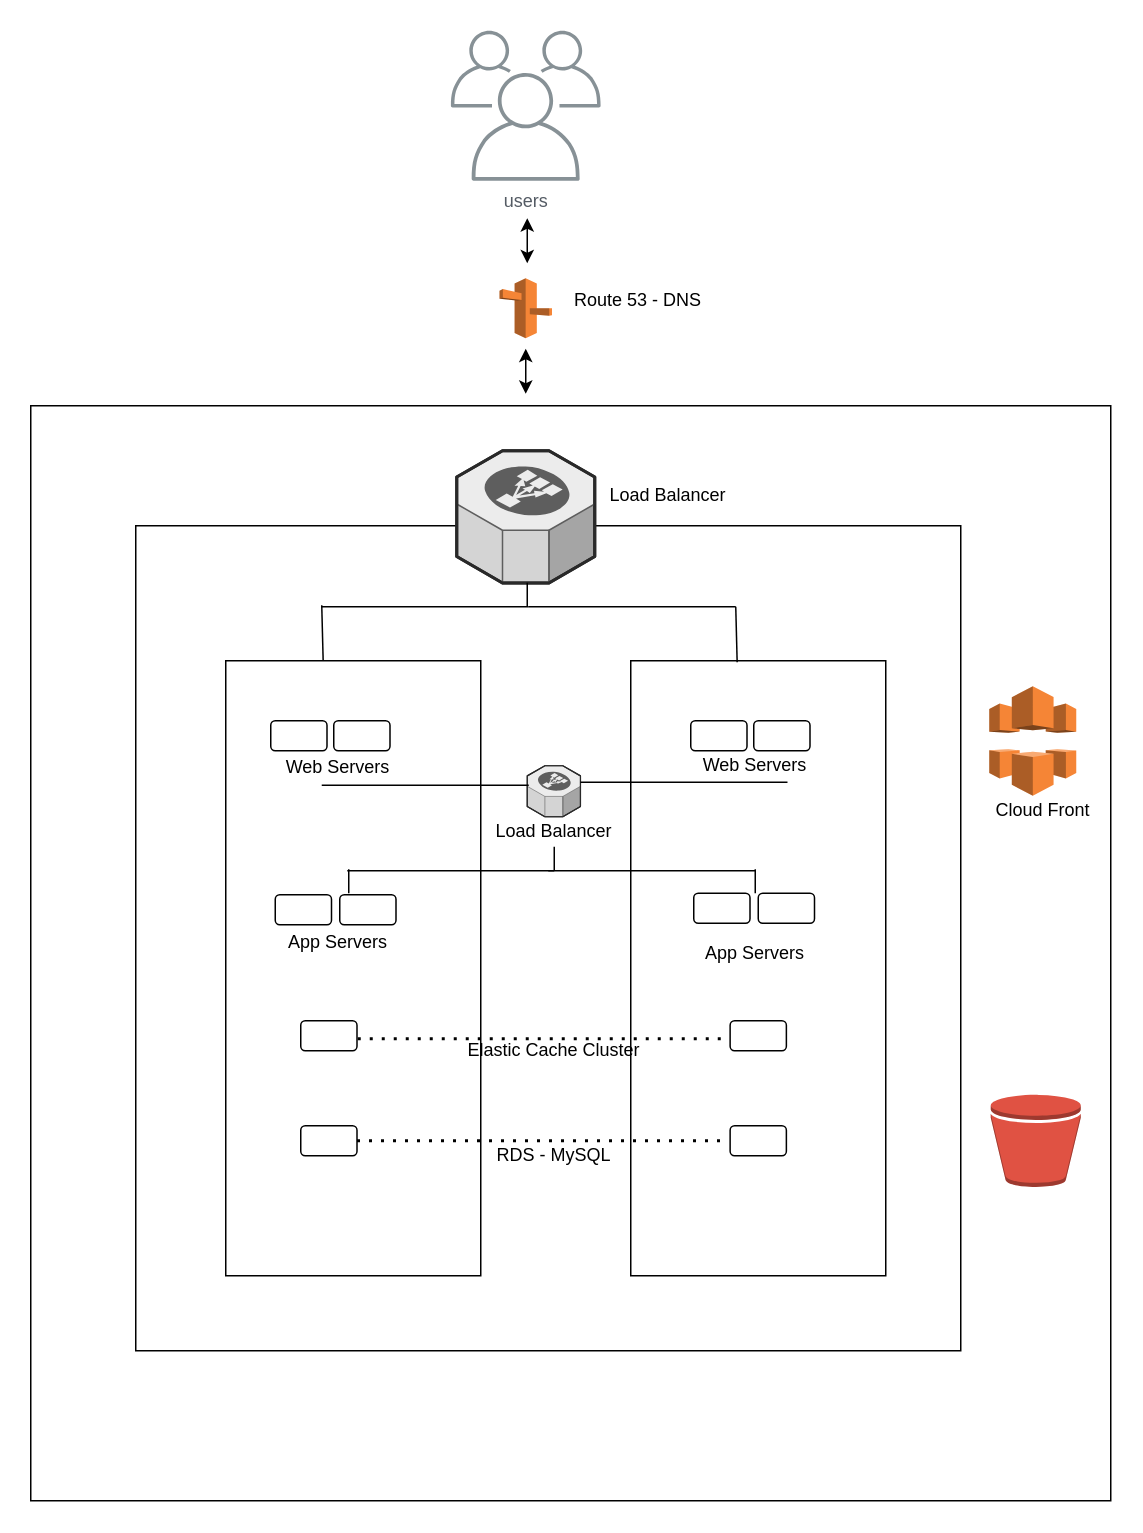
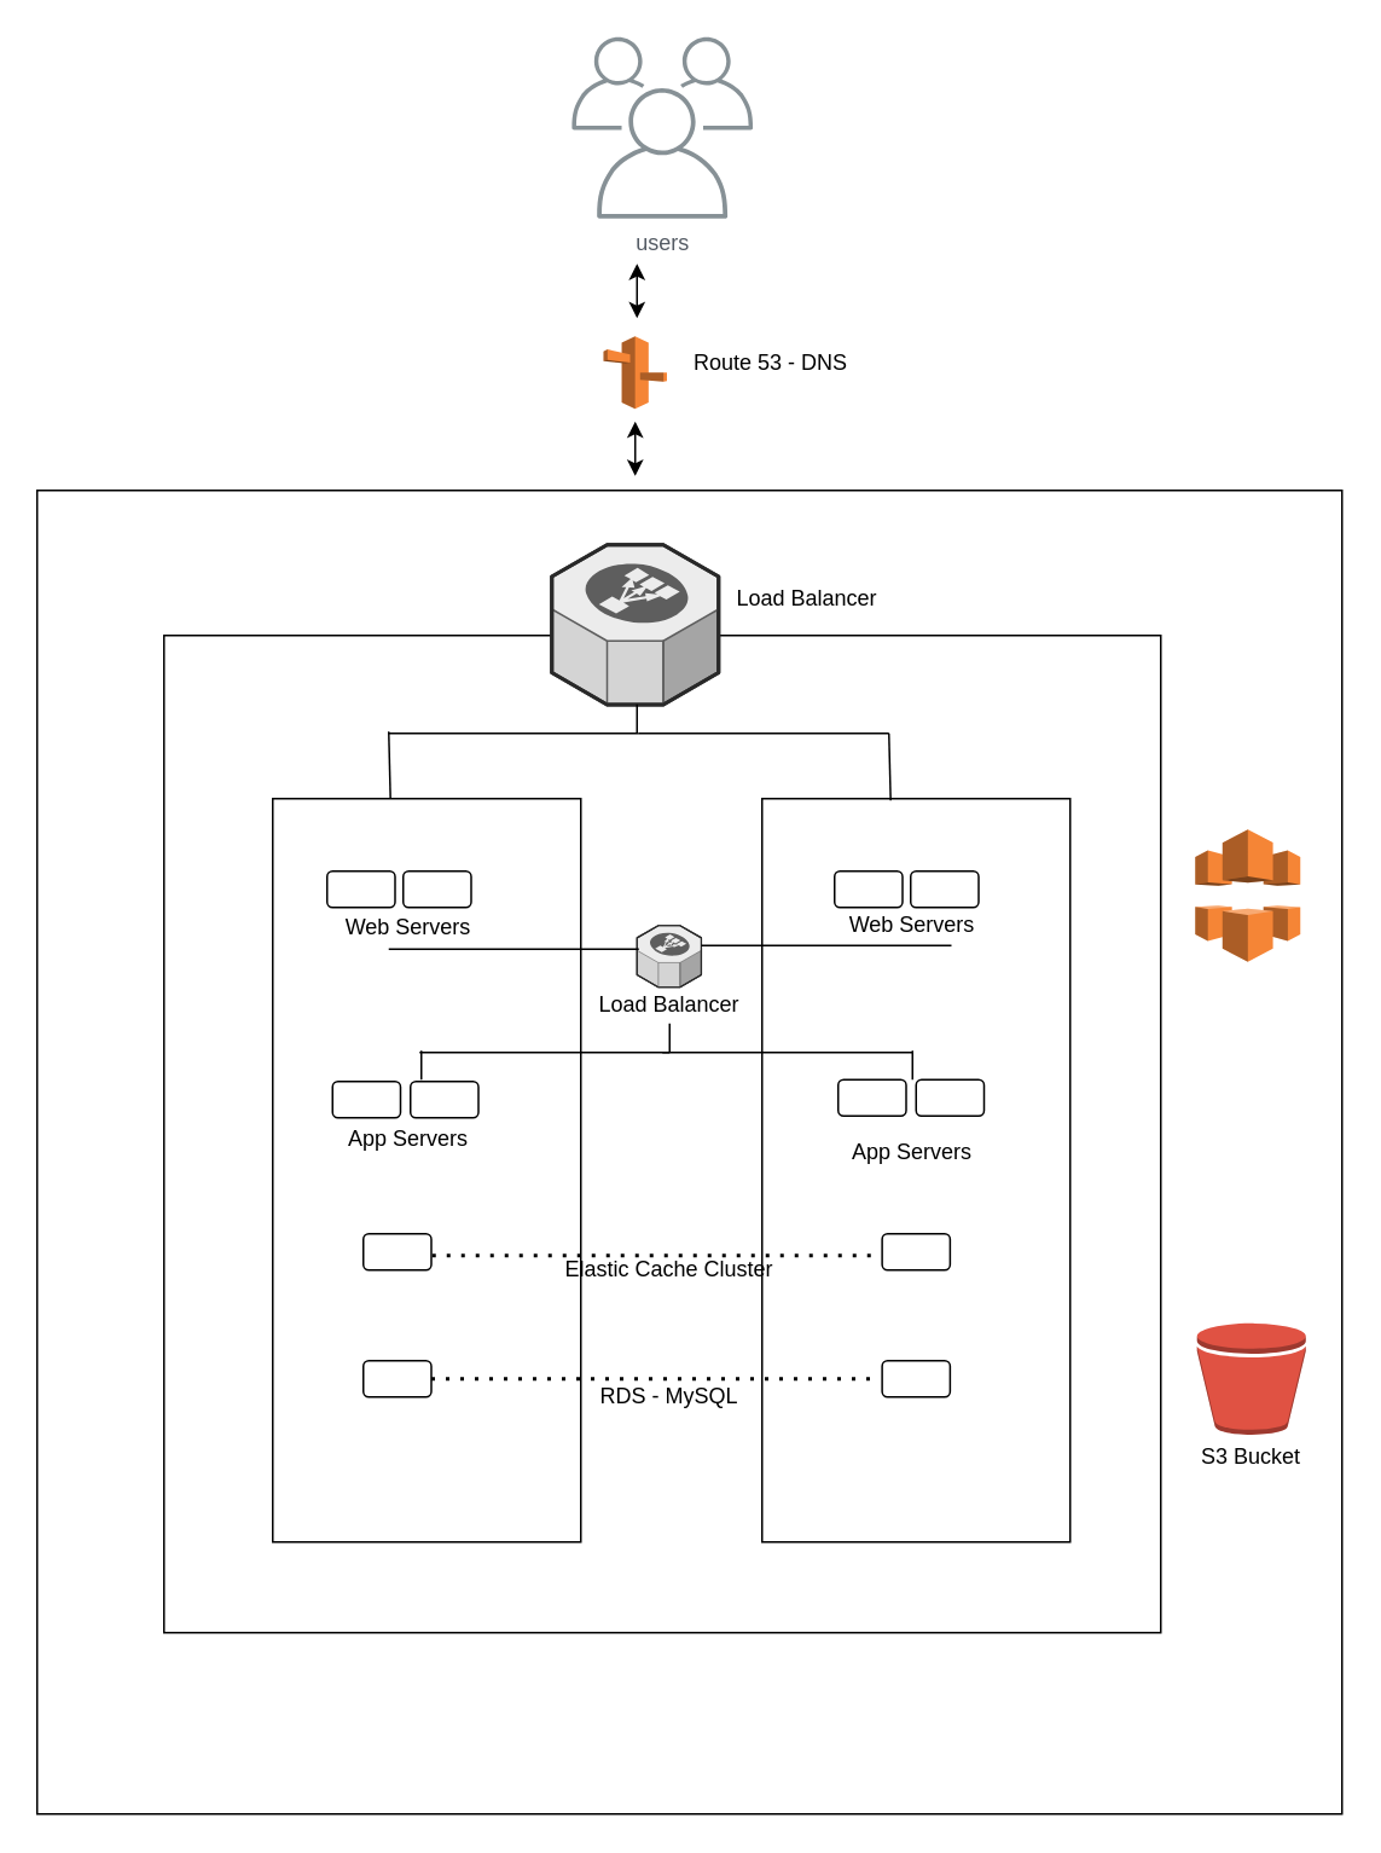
  <mxCell id="0" />
  <mxCell id="1" parent="0" />
- <mxCell id="2" value="users" style="outlineConnect=0;gradientColor=none;fontColor=#545B64;strokeColor=none;fillColor=#879196;dashed=0;verticalLabelPosition=bottom;verticalAlign=top;align=center;html=1;fontSize=12;fontStyle=0;aspect=fixed;shape=mxgraph.aws4.illustration_users;pointerEvents=1" vertex="1" parent="1"><mxGeometry x="300" y="20" width="100" height="100" as="geometry" /></mxCell>
+ <mxCell id="2" value="users" style="outlineConnect=0;gradientColor=none;fontColor=#545B64;strokeColor=none;fillColor=#879196;dashed=0;verticalLabelPosition=bottom;verticalAlign=top;align=center;html=1;fontSize=12;fontStyle=0;aspect=fixed;shape=mxgraph.aws4.illustration_users;pointerEvents=1" vertex="1" parent="1"><mxGeometry x="315" y="20" width="100" height="100" as="geometry" /></mxCell>
  <mxCell id="3" value="" style="outlineConnect=0;dashed=0;verticalLabelPosition=bottom;verticalAlign=top;align=center;html=1;shape=mxgraph.aws3.route_53;fillColor=#F58536;gradientColor=none;" vertex="1" parent="1"><mxGeometry x="332.5" y="185" width="35" height="40" as="geometry" /></mxCell>
  <mxCell id="4" value="" style="rounded=0;whiteSpace=wrap;html=1;" vertex="1" parent="1"><mxGeometry x="20" y="270" width="720" height="730" as="geometry" /></mxCell>
  <mxCell id="5" value="" style="whiteSpace=wrap;html=1;aspect=fixed;" vertex="1" parent="1"><mxGeometry x="90" y="350" width="550" height="550" as="geometry" /></mxCell>
  <mxCell id="6" value="" style="verticalLabelPosition=bottom;html=1;verticalAlign=top;strokeWidth=1;align=center;outlineConnect=0;dashed=0;outlineConnect=0;shape=mxgraph.aws3d.elasticLoadBalancing;fillColor=#ECECEC;strokeColor=#5E5E5E;aspect=fixed;" vertex="1" parent="1"><mxGeometry x="304" y="300" width="92" height="88.17" as="geometry" /></mxCell>
  <mxCell id="7" value="" style="rounded=0;whiteSpace=wrap;html=1;" vertex="1" parent="1"><mxGeometry x="150" y="440" width="170" height="410" as="geometry" /></mxCell>
  <mxCell id="8" value="" style="rounded=0;whiteSpace=wrap;html=1;" vertex="1" parent="1"><mxGeometry x="420" y="440" width="170" height="410" as="geometry" /></mxCell>
  <mxCell id="9" value="" style="rounded=1;whiteSpace=wrap;html=1;" vertex="1" parent="1"><mxGeometry x="180" y="480" width="37.5" height="20" as="geometry" /></mxCell>
  <mxCell id="10" value="" style="rounded=1;whiteSpace=wrap;html=1;" vertex="1" parent="1"><mxGeometry x="222" y="480" width="37.5" height="20" as="geometry" /></mxCell>
  <mxCell id="11" value="" style="rounded=1;whiteSpace=wrap;html=1;" vertex="1" parent="1"><mxGeometry x="460" y="480" width="37.5" height="20" as="geometry" /></mxCell>
  <mxCell id="12" value="" style="rounded=1;whiteSpace=wrap;html=1;" vertex="1" parent="1"><mxGeometry x="502" y="480" width="37.5" height="20" as="geometry" /></mxCell>
  <mxCell id="13" value="" style="rounded=1;whiteSpace=wrap;html=1;" vertex="1" parent="1"><mxGeometry x="183" y="596" width="37.5" height="20" as="geometry" /></mxCell>
  <mxCell id="14" value="" style="rounded=1;whiteSpace=wrap;html=1;" vertex="1" parent="1"><mxGeometry x="226" y="596" width="37.5" height="20" as="geometry" /></mxCell>
  <mxCell id="15" value="" style="rounded=1;whiteSpace=wrap;html=1;" vertex="1" parent="1"><mxGeometry x="462" y="595" width="37.5" height="20" as="geometry" /></mxCell>
  <mxCell id="16" value="" style="rounded=1;whiteSpace=wrap;html=1;" vertex="1" parent="1"><mxGeometry x="505" y="595" width="37.5" height="20" as="geometry" /></mxCell>
  <mxCell id="17" value="" style="verticalLabelPosition=bottom;html=1;verticalAlign=top;strokeWidth=1;align=center;outlineConnect=0;dashed=0;outlineConnect=0;shape=mxgraph.aws3d.elasticLoadBalancing;fillColor=#ECECEC;strokeColor=#5E5E5E;aspect=fixed;" vertex="1" parent="1"><mxGeometry x="351" y="510" width="35.48" height="34" as="geometry" /></mxCell>
  <mxCell id="18" value="" style="rounded=1;whiteSpace=wrap;html=1;" vertex="1" parent="1"><mxGeometry x="200" y="680" width="37.5" height="20" as="geometry" /></mxCell>
  <mxCell id="19" value="" style="rounded=1;whiteSpace=wrap;html=1;" vertex="1" parent="1"><mxGeometry x="486.25" y="680" width="37.5" height="20" as="geometry" /></mxCell>
  <mxCell id="20" value="" style="rounded=1;whiteSpace=wrap;html=1;" vertex="1" parent="1"><mxGeometry x="200" y="750" width="37.5" height="20" as="geometry" /></mxCell>
  <mxCell id="21" value="" style="rounded=1;whiteSpace=wrap;html=1;" vertex="1" parent="1"><mxGeometry x="486.25" y="750" width="37.5" height="20" as="geometry" /></mxCell>
  <mxCell id="22" value="" style="outlineConnect=0;dashed=0;verticalLabelPosition=bottom;verticalAlign=top;align=center;html=1;shape=mxgraph.aws3.bucket;fillColor=#E05243;gradientColor=none;" vertex="1" parent="1"><mxGeometry x="660" y="729.25" width="60" height="61.5" as="geometry" /></mxCell>
  <mxCell id="23" value="" style="outlineConnect=0;dashed=0;verticalLabelPosition=bottom;verticalAlign=top;align=center;html=1;shape=mxgraph.aws3.cloudfront;fillColor=#F58536;gradientColor=none;" vertex="1" parent="1"><mxGeometry x="659" y="457" width="58" height="73" as="geometry" /></mxCell>
  <mxCell id="24" value="Load Balancer" style="text;html=1;strokeColor=none;fillColor=none;align=center;verticalAlign=middle;whiteSpace=wrap;rounded=0;" vertex="1" parent="1"><mxGeometry x="400" y="320" width="90" height="20" as="geometry" /></mxCell>
  <mxCell id="25" value="Route 53 - DNS" style="text;html=1;strokeColor=none;fillColor=none;align=center;verticalAlign=middle;whiteSpace=wrap;rounded=0;" vertex="1" parent="1"><mxGeometry x="380.48" y="190" width="90" height="20" as="geometry" /></mxCell>
  <mxCell id="26" value="" style="endArrow=classic;startArrow=classic;html=1;" edge="1" parent="1"><mxGeometry width="50" height="50" relative="1" as="geometry"><mxPoint x="351" y="175" as="sourcePoint" /><mxPoint x="351" y="145" as="targetPoint" /></mxGeometry></mxCell>
  <mxCell id="27" value="" style="endArrow=classic;startArrow=classic;html=1;" edge="1" parent="1"><mxGeometry width="50" height="50" relative="1" as="geometry"><mxPoint x="350" y="262" as="sourcePoint" /><mxPoint x="350" y="232" as="targetPoint" /></mxGeometry></mxCell>
  <mxCell id="28" value="Web Servers" style="text;html=1;strokeColor=none;fillColor=none;align=center;verticalAlign=middle;whiteSpace=wrap;rounded=0;" vertex="1" parent="1"><mxGeometry x="180" y="501" width="90" height="20" as="geometry" /></mxCell>
  <mxCell id="29" value="Web Servers" style="text;html=1;strokeColor=none;fillColor=none;align=center;verticalAlign=middle;whiteSpace=wrap;rounded=0;" vertex="1" parent="1"><mxGeometry x="457.5" y="500" width="90" height="20" as="geometry" /></mxCell>
  <mxCell id="30" value="App Servers" style="text;html=1;strokeColor=none;fillColor=none;align=center;verticalAlign=middle;whiteSpace=wrap;rounded=0;" vertex="1" parent="1"><mxGeometry x="180" y="618" width="90" height="20" as="geometry" /></mxCell>
  <mxCell id="31" value="App Servers" style="text;html=1;strokeColor=none;fillColor=none;align=center;verticalAlign=middle;whiteSpace=wrap;rounded=0;" vertex="1" parent="1"><mxGeometry x="457.5" y="625" width="90" height="20" as="geometry" /></mxCell>
  <mxCell id="32" value="Elastic Cache Cluster" style="text;html=1;strokeColor=none;fillColor=none;align=center;verticalAlign=middle;whiteSpace=wrap;rounded=0;" vertex="1" parent="1"><mxGeometry x="303.74" y="690" width="130" height="20" as="geometry" /></mxCell>
  <mxCell id="33" value="" style="endArrow=none;dashed=1;html=1;dashPattern=1 3;strokeWidth=2;" edge="1" parent="1"><mxGeometry width="50" height="50" relative="1" as="geometry"><mxPoint x="238" y="692" as="sourcePoint" /><mxPoint x="486" y="692" as="targetPoint" /></mxGeometry></mxCell>
  <mxCell id="34" value="" style="endArrow=none;dashed=1;html=1;dashPattern=1 3;strokeWidth=2;" edge="1" parent="1"><mxGeometry width="50" height="50" relative="1" as="geometry"><mxPoint x="237.5" y="760" as="sourcePoint" /><mxPoint x="485.5" y="760" as="targetPoint" /></mxGeometry></mxCell>
  <mxCell id="35" value="RDS - MySQL" style="text;html=1;strokeColor=none;fillColor=none;align=center;verticalAlign=middle;whiteSpace=wrap;rounded=0;" vertex="1" parent="1"><mxGeometry x="304" y="760" width="130" height="20" as="geometry" /></mxCell>
- <mxCell id="37" value="Cloud Front" style="text;html=1;strokeColor=none;fillColor=none;align=center;verticalAlign=middle;whiteSpace=wrap;rounded=0;" vertex="1" parent="1"><mxGeometry x="650" y="530" width="90" height="20" as="geometry" /></mxCell>
+ <mxCell id="36" value="S3 Bucket" style="text;html=1;strokeColor=none;fillColor=none;align=center;verticalAlign=middle;whiteSpace=wrap;rounded=0;" vertex="1" parent="1"><mxGeometry x="645" y="793" width="90" height="20" as="geometry" /></mxCell>
  <mxCell id="38" value="Load Balancer" style="text;html=1;strokeColor=none;fillColor=none;align=center;verticalAlign=middle;whiteSpace=wrap;rounded=0;" vertex="1" parent="1"><mxGeometry x="324" y="544" width="90" height="20" as="geometry" /></mxCell>
  <mxCell id="39" value="" style="endArrow=none;html=1;exitX=0.411;exitY=1.1;exitDx=0;exitDy=0;exitPerimeter=0;" edge="1" parent="1"><mxGeometry width="50" height="50" relative="1" as="geometry"><mxPoint x="213.99" y="523" as="sourcePoint" /><mxPoint x="352" y="523" as="targetPoint" /></mxGeometry></mxCell>
  <mxCell id="40" value="" style="endArrow=none;html=1;exitX=0.411;exitY=1.1;exitDx=0;exitDy=0;exitPerimeter=0;" edge="1" parent="1"><mxGeometry width="50" height="50" relative="1" as="geometry"><mxPoint x="386.48" y="521" as="sourcePoint" /><mxPoint x="524.49" y="521" as="targetPoint" /></mxGeometry></mxCell>
  <mxCell id="41" value="" style="endArrow=none;html=1;entryX=0.5;entryY=1;entryDx=0;entryDy=0;" edge="1" parent="1" target="38"><mxGeometry width="50" height="50" relative="1" as="geometry"><mxPoint x="369" y="580" as="sourcePoint" /><mxPoint x="410" y="580" as="targetPoint" /></mxGeometry></mxCell>
  <mxCell id="42" value="" style="endArrow=none;html=1;exitX=0.411;exitY=1.1;exitDx=0;exitDy=0;exitPerimeter=0;" edge="1" parent="1"><mxGeometry width="50" height="50" relative="1" as="geometry"><mxPoint x="231" y="580" as="sourcePoint" /><mxPoint x="369.01" y="580" as="targetPoint" /></mxGeometry></mxCell>
  <mxCell id="43" value="" style="endArrow=none;html=1;exitX=0.411;exitY=1.1;exitDx=0;exitDy=0;exitPerimeter=0;" edge="1" parent="1"><mxGeometry width="50" height="50" relative="1" as="geometry"><mxPoint x="365" y="580" as="sourcePoint" /><mxPoint x="503.01" y="580" as="targetPoint" /></mxGeometry></mxCell>
  <mxCell id="44" value="" style="endArrow=none;html=1;entryX=0.5;entryY=1;entryDx=0;entryDy=0;" edge="1" parent="1"><mxGeometry width="50" height="50" relative="1" as="geometry"><mxPoint x="232" y="595" as="sourcePoint" /><mxPoint x="232" y="579" as="targetPoint" /></mxGeometry></mxCell>
  <mxCell id="45" value="" style="endArrow=none;html=1;entryX=0.5;entryY=1;entryDx=0;entryDy=0;" edge="1" parent="1"><mxGeometry width="50" height="50" relative="1" as="geometry"><mxPoint x="503" y="595" as="sourcePoint" /><mxPoint x="503" y="579" as="targetPoint" /></mxGeometry></mxCell>
  <mxCell id="46" value="" style="endArrow=none;html=1;entryX=0.5;entryY=1;entryDx=0;entryDy=0;" edge="1" parent="1"><mxGeometry width="50" height="50" relative="1" as="geometry"><mxPoint x="351" y="404" as="sourcePoint" /><mxPoint x="351" y="388" as="targetPoint" /></mxGeometry></mxCell>
  <mxCell id="47" value="" style="endArrow=none;html=1;exitX=0.411;exitY=1.1;exitDx=0;exitDy=0;exitPerimeter=0;" edge="1" parent="1"><mxGeometry width="50" height="50" relative="1" as="geometry"><mxPoint x="213.99" y="404" as="sourcePoint" /><mxPoint x="352" y="404" as="targetPoint" /></mxGeometry></mxCell>
  <mxCell id="48" value="" style="endArrow=none;html=1;exitX=0.411;exitY=1.1;exitDx=0;exitDy=0;exitPerimeter=0;" edge="1" parent="1"><mxGeometry width="50" height="50" relative="1" as="geometry"><mxPoint x="351.99" y="404" as="sourcePoint" /><mxPoint x="490" y="404" as="targetPoint" /></mxGeometry></mxCell>
  <mxCell id="49" value="" style="endArrow=none;html=1;exitX=0.382;exitY=0;exitDx=0;exitDy=0;exitPerimeter=0;" edge="1" parent="1" source="7"><mxGeometry width="50" height="50" relative="1" as="geometry"><mxPoint x="214" y="421.17" as="sourcePoint" /><mxPoint x="214" y="403" as="targetPoint" /></mxGeometry></mxCell>
  <mxCell id="50" value="" style="endArrow=none;html=1;exitX=0.382;exitY=0;exitDx=0;exitDy=0;exitPerimeter=0;" edge="1" parent="1"><mxGeometry width="50" height="50" relative="1" as="geometry"><mxPoint x="490.94" y="441" as="sourcePoint" /><mxPoint x="490" y="404" as="targetPoint" /></mxGeometry></mxCell>
